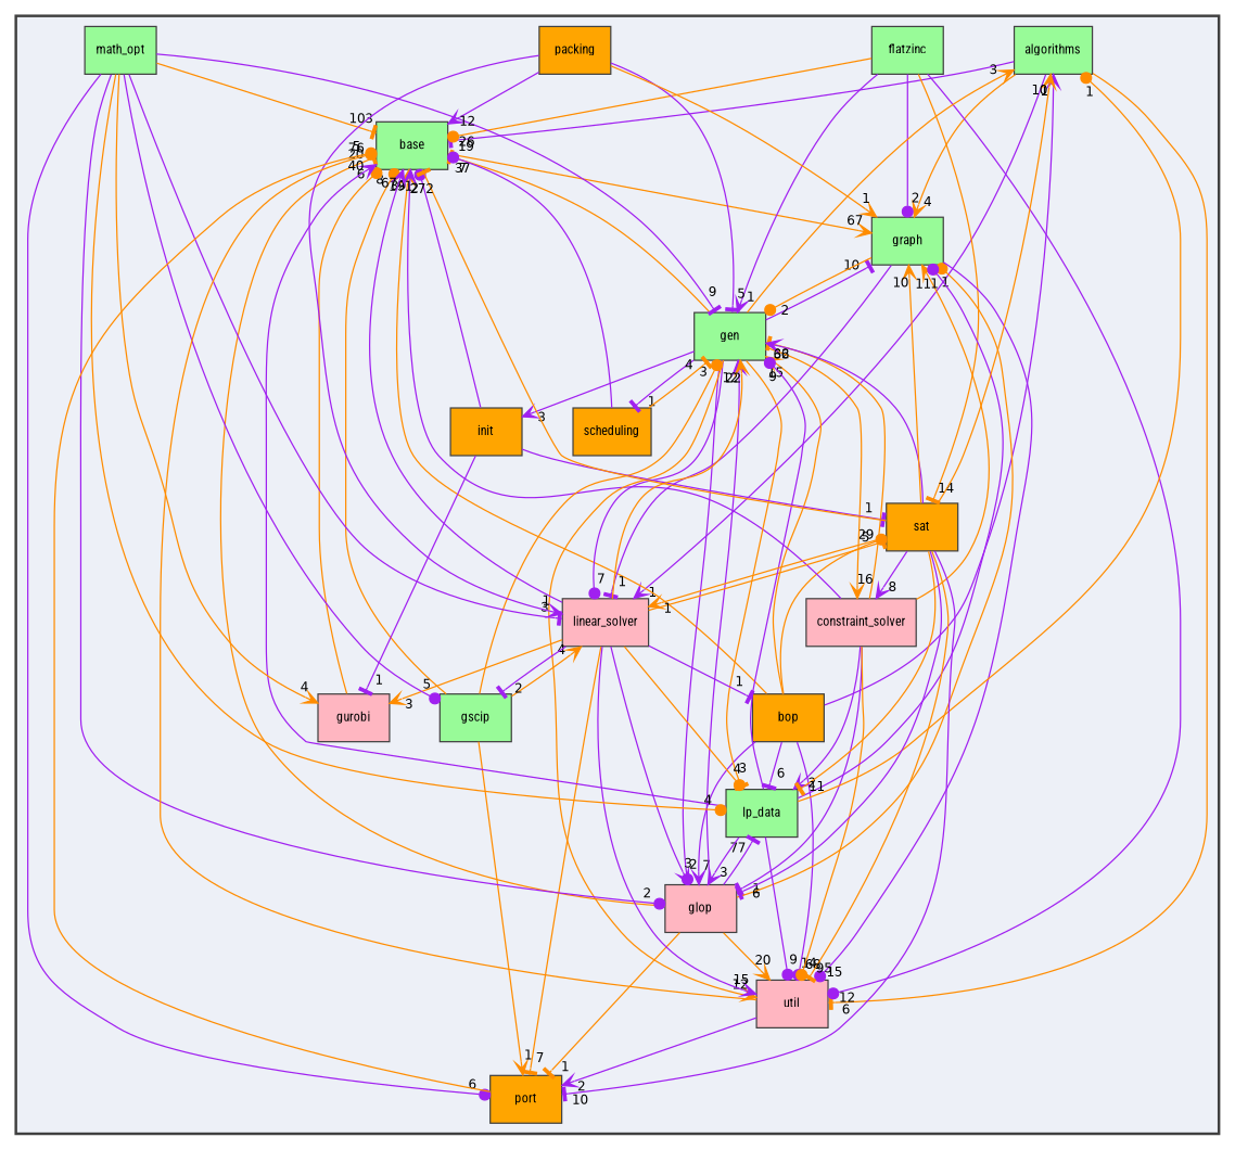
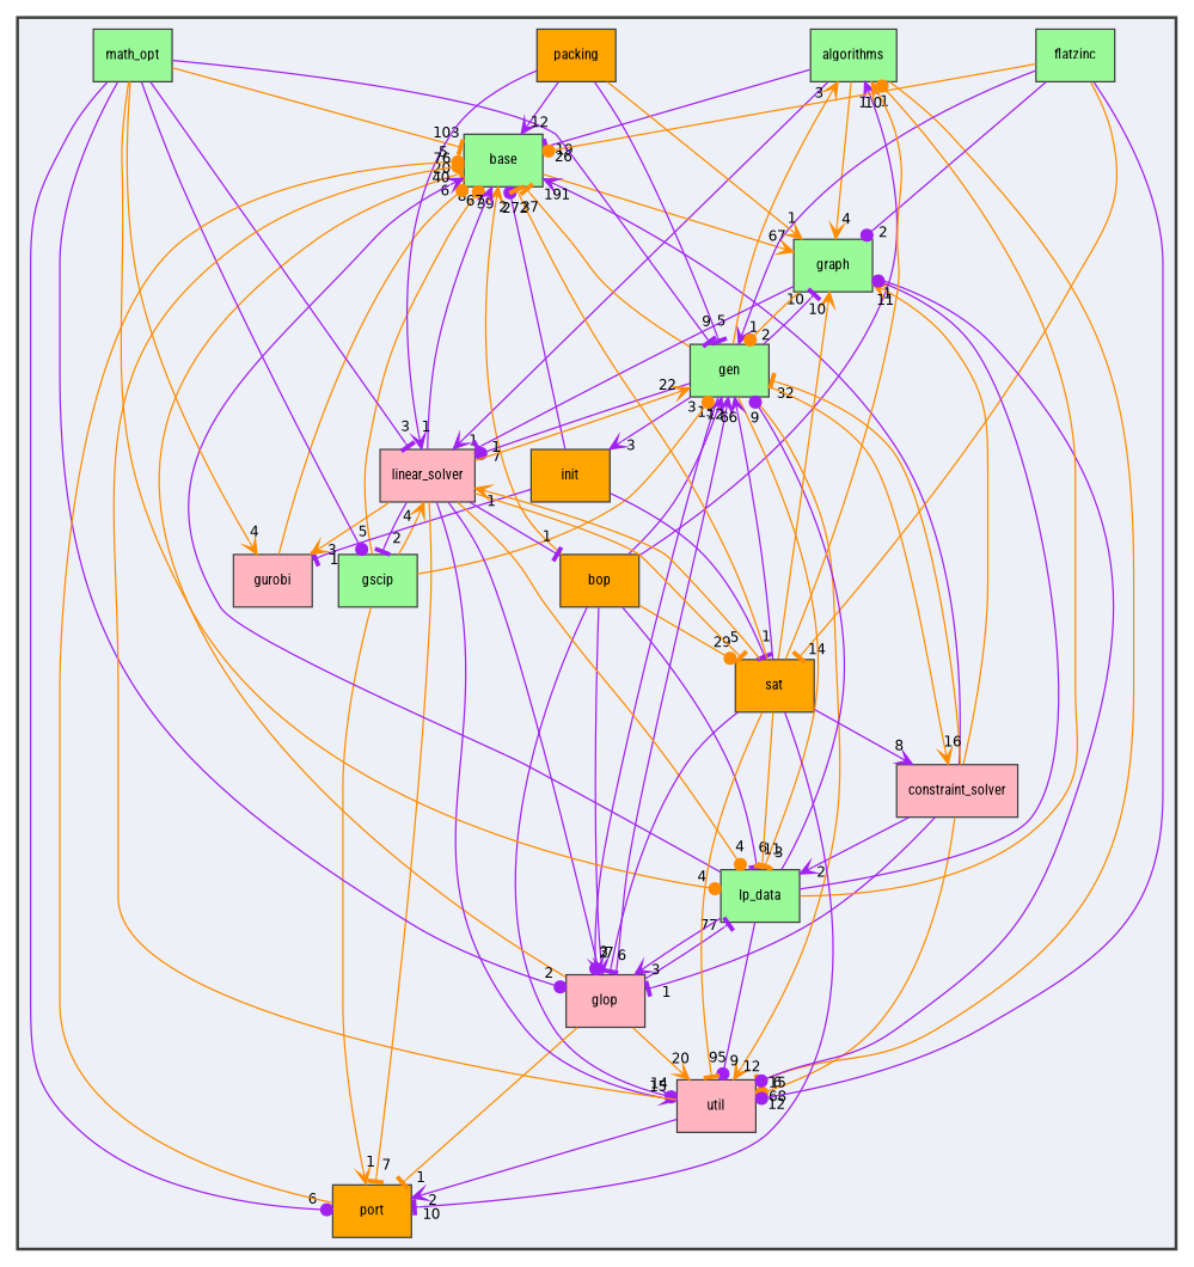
  digraph {
    compound=true
    fontname="Roboto Condensed"
    node [color=grey25 fillcolor=palegreen fontname="Roboto Condensed" fontsize=10 shape=box style="filled,"]
    edge [arrowhead=vee color=purple fontname="Roboto Condensed" fontsize=10 headlabel=1 labeldistance=1.5 labelfontname=Helvetica labelfontsize=10]
    n1 [label=algorithms]
    n2 [label=base]
    n3 [fillcolor=orange label=bop]
    n4 [fillcolor=lightpink label=constraint_solver]
    n5 [label=flatzinc]
    n6 [label=gen]
    n7 [fillcolor=lightpink label=glop]
    n8 [label="graph"]
    n9 [label=gscip]
    n10 [fillcolor=lightpink label=gurobi]
    n11 [fillcolor=orange label=init]
    n12 [fillcolor=lightpink label=linear_solver]
    n13 [label=lp_data]
    n14 [label=math_opt]
    n15 [fillcolor=orange label=packing]
    n16 [fillcolor=orange label=port]
    n17 [fillcolor=orange label=sat]
-   n18 [fillcolor=orange label=scheduling]
    n19 [fillcolor=lightpink label=util]
    subgraph cluster_1 {
      bgcolor="#edf0f7"
      fontsize=10
      pencolor=grey25
      style="filled,bold,"
      n1
      n2
      n3
      n4
      n5
      n6
      n7
      n8
      n9
      n10
      n11
      n12
      n13
      n14
      n15
      n16
      n17
-     n18
      n19
    }
    n1 -> n2 [arrowhead=tee headlabel=19]
    n1 -> n8 [color=darkorange headlabel=4]
    n1 -> n12
    n1 -> n19 [arrowhead=tee color=darkorange headlabel=6]
    n2 -> n8 [color=darkorange headlabel=67]
    n3 -> n1
    n3 -> n2 [color=darkorange headlabel=39]
-   n3 -> n6 [color=darkorange headlabel=15]
+   n3 -> n6 [headlabel=15]
    n3 -> n7 [headlabel=7]
    n3 -> n13 [arrowhead=tee headlabel=6]
    n3 -> n17 [arrowhead=dot color=darkorange headlabel=29]
    n3 -> n19 [arrowhead=dot headlabel=14]
    n4 -> n2 [headlabel=191]
    n4 -> n6 [arrowhead=tee color=darkorange headlabel=32]
    n4 -> n7 [arrowhead=tee]
    n4 -> n8 [color=darkorange headlabel=11]
    n4 -> n13 [headlabel=2]
    n4 -> n19 [arrowhead=dot color=darkorange headlabel=68]
    n5 -> n2 [arrowhead=dot color=darkorange headlabel=26]
    n5 -> n6
    n5 -> n8 [arrowhead=dot headlabel=2]
    n5 -> n17 [arrowhead=tee color=darkorange headlabel=14]
    n5 -> n19 [arrowhead=dot headlabel=12]
    n6 -> n1 [color=darkorange headlabel=3]
    n6 -> n2 [arrowhead=tee color=darkorange headlabel=37]
    n6 -> n4 [color=darkorange headlabel=16]
    n6 -> n7 [arrowhead=dot headlabel=2]
    n6 -> n8 [arrowhead=tee headlabel=10]
    n6 -> n11 [headlabel=3]
    n6 -> n12 [arrowhead=dot headlabel=7]
    n6 -> n13 [arrowhead=tee color=darkorange headlabel=3]
-   n6 -> n18 [arrowhead=tee]
    n6 -> n19 [color=darkorange headlabel=12]
    n7 -> n2 [arrowhead=tee color=darkorange headlabel=20]
    n7 -> n6 [headlabel=12]
-   n7 -> n8 [arrowhead=dot color=darkorange]
    n7 -> n13 [arrowhead=tee headlabel=77]
    n7 -> n16 [arrowhead=tee color=darkorange]
    n7 -> n19 [color=darkorange headlabel=20]
    n8 -> n6 [arrowhead=dot color=darkorange headlabel=2]
    n8 -> n12 [arrowhead=tee]
    n8 -> n19 [arrowhead=dot headlabel=15]
    n9 -> n2 [arrowhead=dot color=darkorange headlabel=8]
    n9 -> n6 [arrowhead=dot color=darkorange headlabel=3]
    n9 -> n12 [color=darkorange headlabel=4]
    n9 -> n16 [color=darkorange]
    n10 -> n2 [arrowhead=dot color=darkorange headlabel=6]
    n11 -> n2 [arrowhead=dot headlabel=2]
    n11 -> n10 [arrowhead=tee]
    n11 -> n17 [arrowhead=tee]
    n12 -> n2 [headlabel=67]
    n12 -> n3 [arrowhead=tee]
    n12 -> n6 [color=darkorange headlabel=22]
    n12 -> n7 [headlabel=3]
    n12 -> n9 [arrowhead=tee headlabel=2]
    n12 -> n10 [color=darkorange headlabel=3]
    n12 -> n13 [arrowhead=dot color=darkorange headlabel=4]
    n12 -> n16 [arrowhead=tee color=darkorange headlabel=7]
    n12 -> n17 [arrowhead=tee color=darkorange headlabel=5]
    n12 -> n19 [headlabel=15]
    n13 -> n1 [arrowhead=dot color=darkorange]
    n13 -> n2 [headlabel=40]
    n13 -> n6 [arrowhead=dot headlabel=9]
    n13 -> n7 [headlabel=3]
    n13 -> n8 [arrowhead=dot]
    n13 -> n19 [arrowhead=dot headlabel=9]
    n14 -> n2 [arrowhead=tee color=darkorange headlabel=103]
    n14 -> n6 [arrowhead=tee headlabel=9]
    n14 -> n7 [arrowhead=dot headlabel=2]
    n14 -> n9 [arrowhead=dot headlabel=5]
    n14 -> n10 [color=darkorange headlabel=4]
    n14 -> n12 [arrowhead=tee headlabel=3]
    n14 -> n13 [arrowhead=dot color=darkorange headlabel=4]
    n14 -> n16 [arrowhead=dot headlabel=6]
    n15 -> n2 [headlabel=12]
    n15 -> n6 [arrowhead=tee headlabel=5]
    n15 -> n8 [color=darkorange]
    n15 -> n12
    n16 -> n2 [arrowhead=dot color=darkorange headlabel=5]
    n17 -> n1 [color=darkorange headlabel=10]
    n17 -> n2 [arrowhead=tee color=darkorange headlabel=272]
    n17 -> n4 [headlabel=8]
    n17 -> n6 [headlabel=66]
    n17 -> n7 [arrowhead=tee headlabel=6]
    n17 -> n8 [color=darkorange headlabel=10]
    n17 -> n12 [color=darkorange]
    n17 -> n13 [arrowhead=tee color=darkorange headlabel=11]
    n17 -> n16 [arrowhead=tee headlabel=10]
    n17 -> n19 [arrowhead=tee color=darkorange headlabel=95]
-   n18 -> n2 [arrowhead=dot headlabel=7]
-   n18 -> n6 [arrowhead=tee color=darkorange headlabel=4]
    n19 -> n2 [arrowhead=dot color=darkorange headlabel=76]
    n19 -> n16 [headlabel=2]
  }
